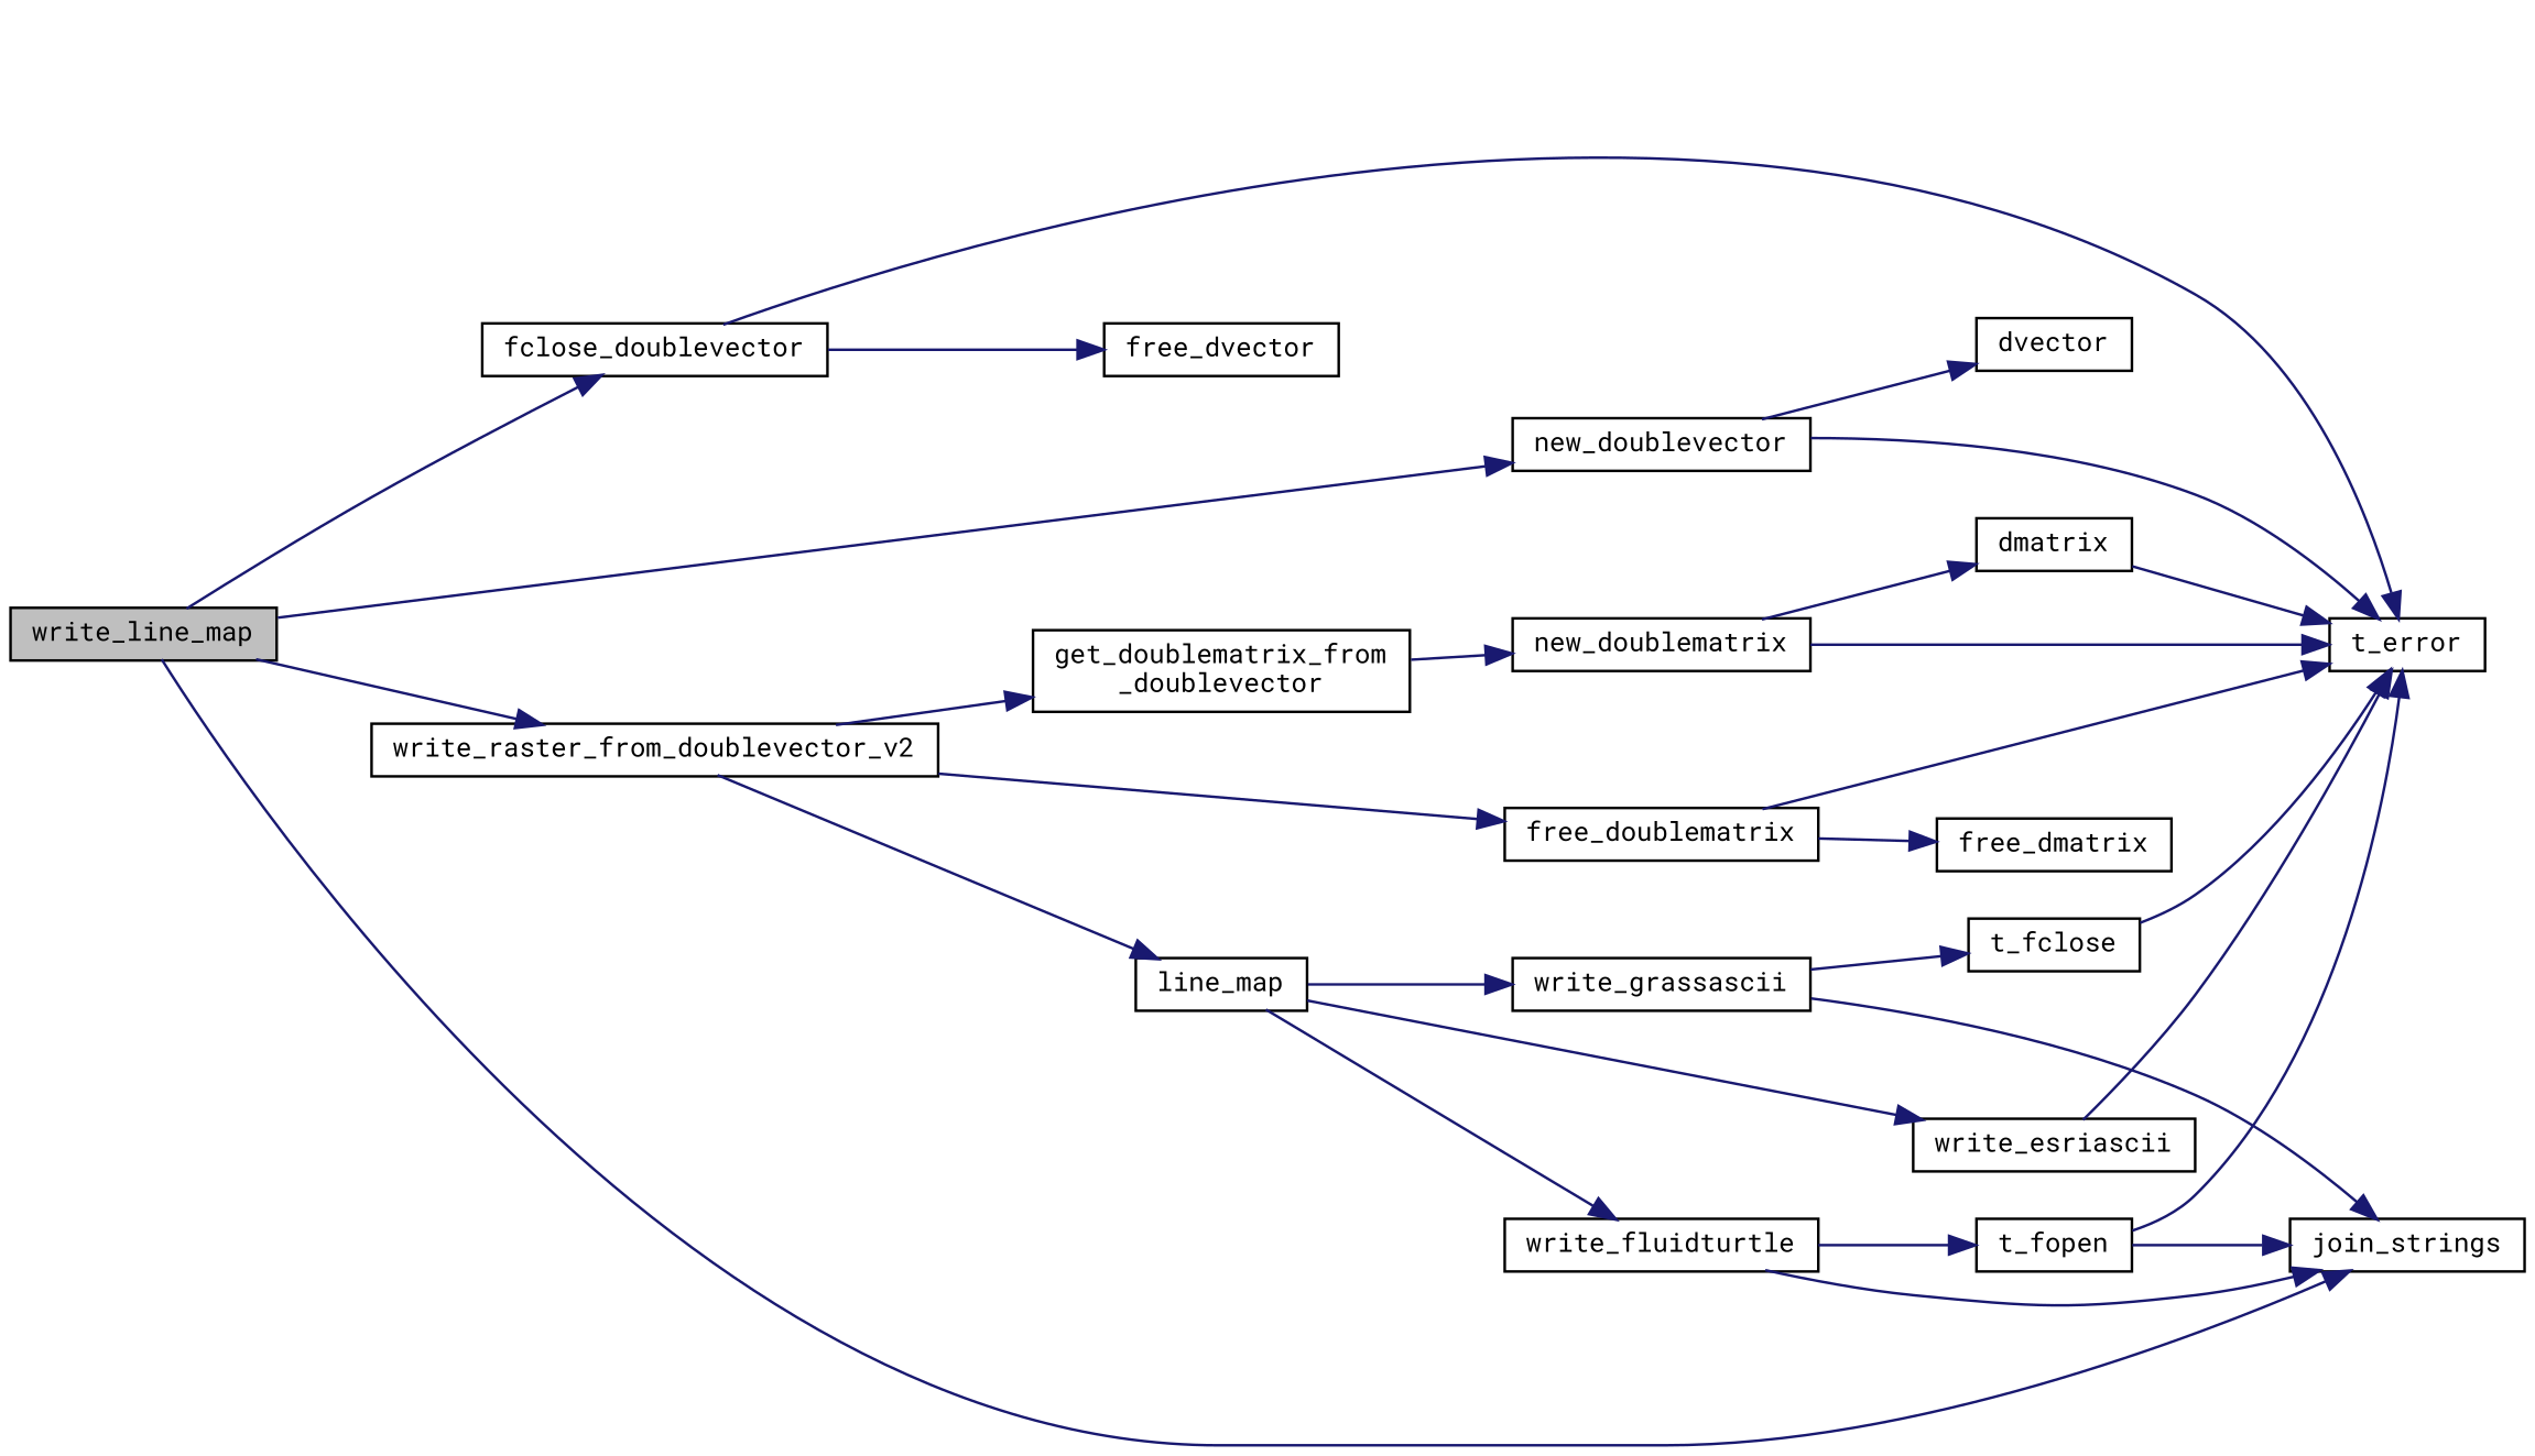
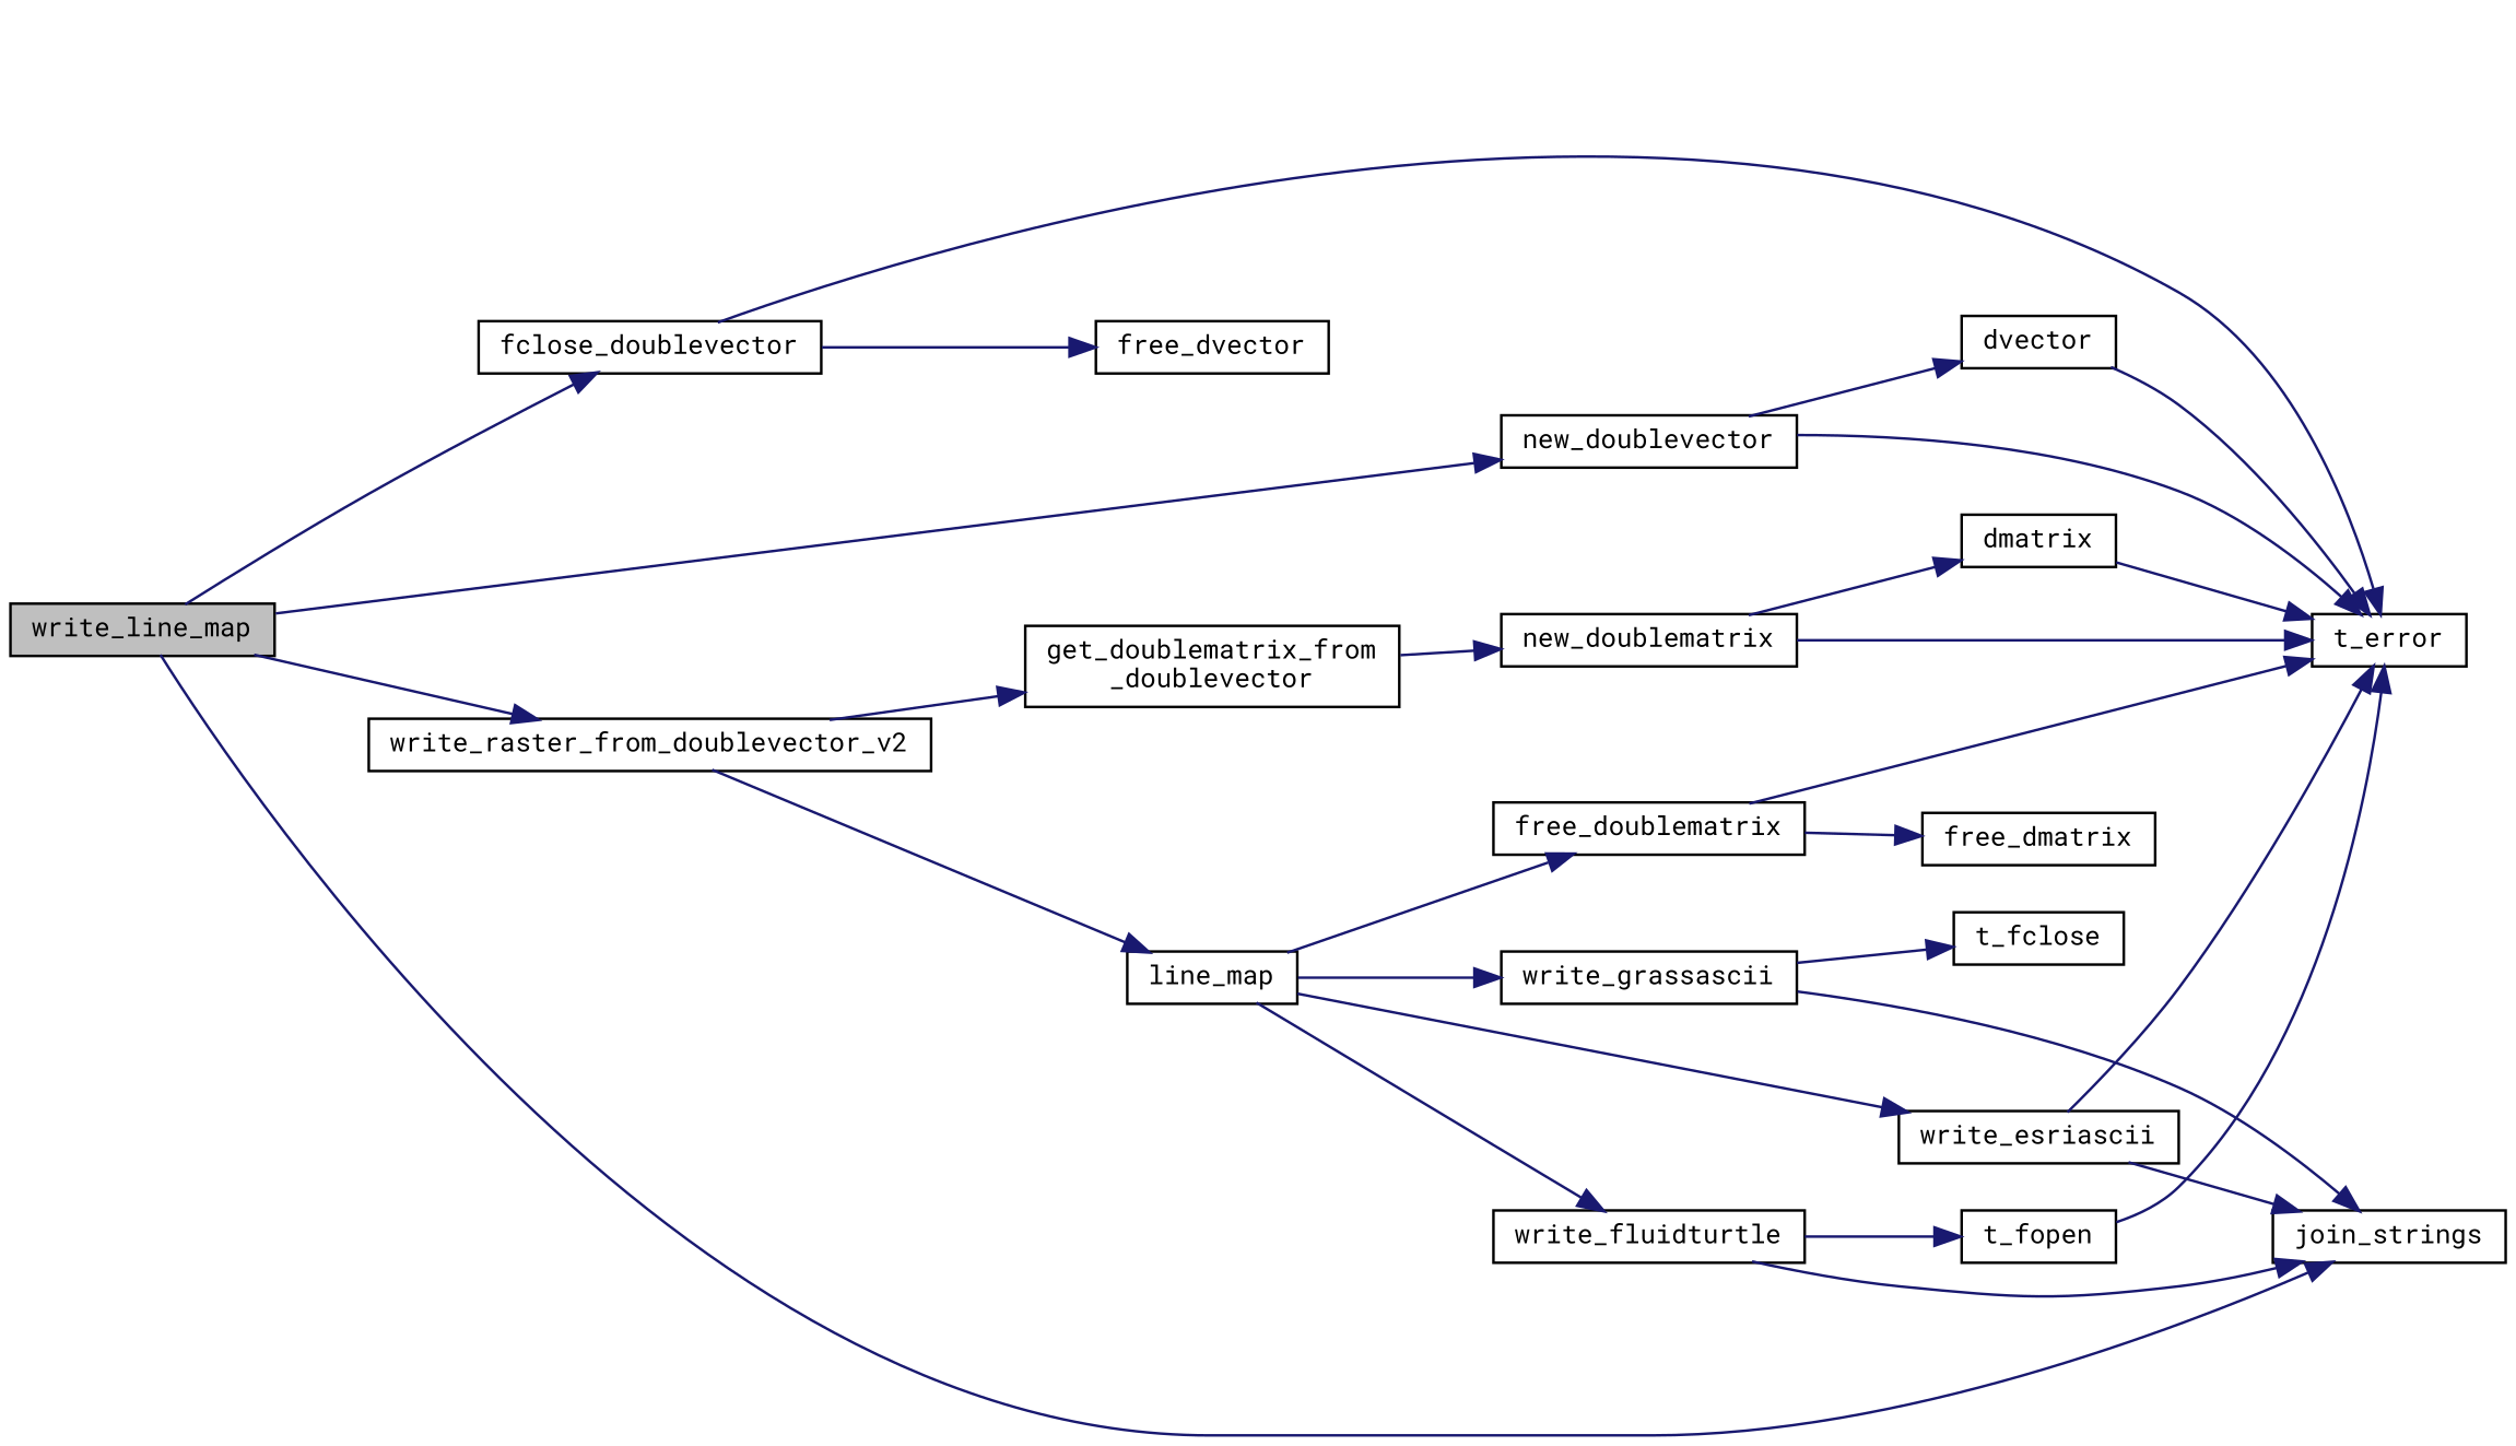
  digraph {
    fontname="Roboto Mono"
    rankdir=LR
    node [color=black fontname="Roboto Mono" fontsize=10 shape=record]
    edge [color=midnightblue fontname="Roboto Mono" fontsize=10 labelfontname=FreeSans labelfontsize=10 style=solid]
    n1 [fillcolor=grey75 fontcolor=black height=0.2 label=write_line_map style=filled width=0.4]
    n2 [height=0.2 label=fclose_doublevector width=0.4]
    n3 [height=0.2 label=join_strings width=0.4]
    n4 [height=0.2 label=new_doublevector width=0.4]
    n5 [height=0.2 label=write_raster_from_doublevector_v2 width=0.4]
    n6 [height=0.2 label=t_error width=0.4]
    n7 [height=0.2 label=free_dvector width=0.4]
    n8 [height=0.2 label=dvector width=0.4]
    n9 [height=0.2 label="get_doublematrix_from\l_doublevector" width=0.4]
    n10 [height=0.2 label=line_map width=0.4]
    n11 [height=0.2 label=free_doublematrix width=0.4]
    n12 [height=0.2 label=new_doublematrix width=0.4]
    n13 [height=0.2 label=write_esriascii width=0.4]
    n14 [height=0.2 label=write_fluidturtle width=0.4]
    n15 [height=0.2 label=write_grassascii width=0.4]
    n16 [height=0.2 label=free_dmatrix width=0.4]
    n17 [height=0.2 label=dmatrix width=0.4]
    n18 [height=0.2 label=t_fopen width=0.4]
    n19 [height=0.2 label=t_fclose width=0.4]
    n1 -> n2
    n1 -> n3
    n1 -> n4
    n1 -> n5
    n2 -> n6
    n2 -> n7
    n4 -> n6
    n4 -> n8
    n5 -> n9
    n5 -> n10
-   n5 -> n11
-   n19 -> n6
+   n10 -> n11
+   n8 -> n6
    n9 -> n12
    n10 -> n13
    n10 -> n14
    n10 -> n15
    n11 -> n6
    n11 -> n16
    n12 -> n6
    n12 -> n17
-   n18 -> n3
+   n13 -> n3
    n13 -> n6
    n14 -> n3
    n14 -> n18
    n15 -> n3
    n15 -> n19
    n17 -> n6
    n18 -> n6
  }
